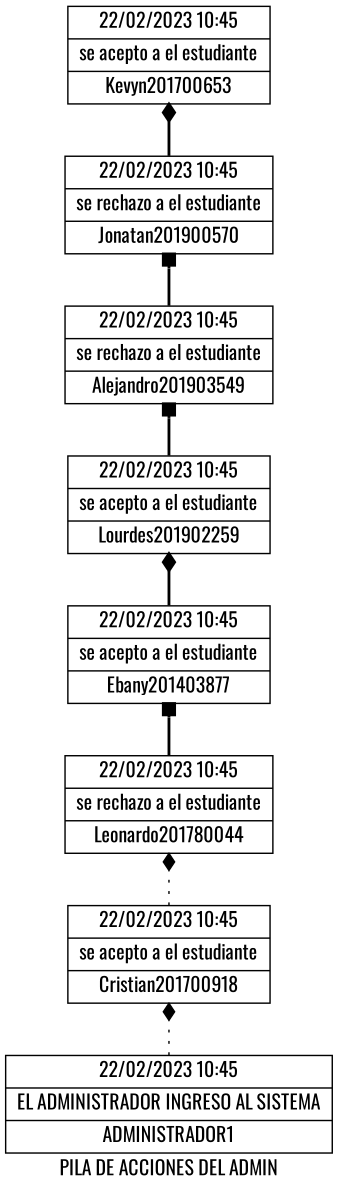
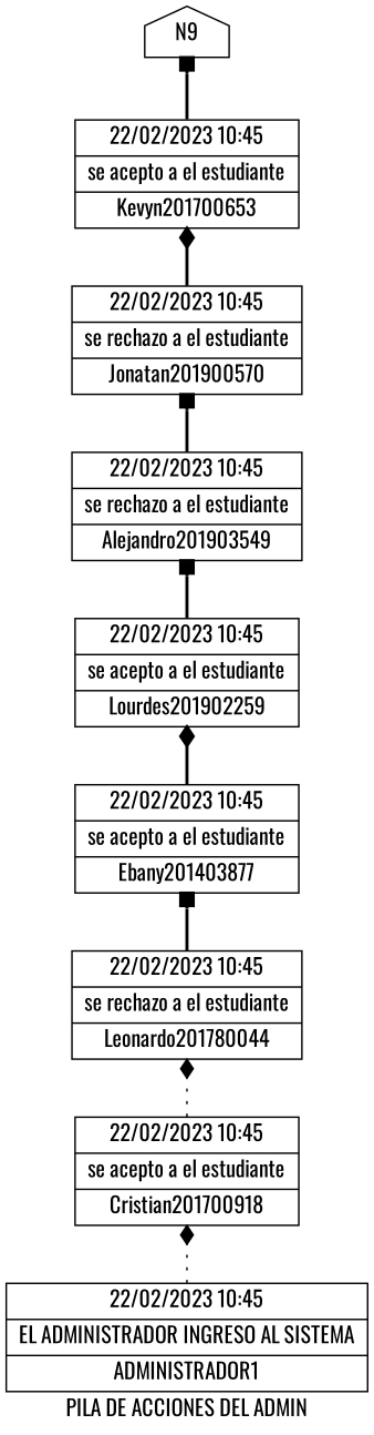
  digraph {
    label="PILA DE ACCIONES DEL ADMIN"
    rankdir=BT
    fontname=Oswald
    node [fontname=Oswald shape=record]
    edge [style=bold arrowhead=box fontname=Oswald]
    n1 [label="{22/02/2023      10:45     |se acepto a el estudiante|Kevyn201700653}"]
+   N9 [shape=house]
    n3 [label="{22/02/2023      10:45     |EL ADMINISTRADOR INGRESO AL SISTEMA|ADMINISTRADOR1}"]
    n4 [label="{22/02/2023      10:45     |se acepto a el estudiante|Cristian201700918}"]
    n5 [label="{22/02/2023      10:45     |se rechazo a el estudiante|Leonardo201780044}"]
    n6 [label="{22/02/2023      10:45     |se rechazo a el estudiante|Jonatan201900570}"]
    n7 [label="{22/02/2023      10:45     |se acepto a el estudiante|Ebany201403877}"]
    n8 [label="{22/02/2023      10:45     |se rechazo a el estudiante|Alejandro201903549}"]
    n9 [label="{22/02/2023      10:45     |se acepto a el estudiante|Lourdes201902259}"]
+   n1 -> N9
    n3 -> n4 [style=dotted arrowhead=diamond]
    n4 -> n5 [style=dotted arrowhead=diamond]
    n5 -> n7
    n6 -> n1 [arrowhead=diamond]
    n7 -> n9 [arrowhead=diamond]
    n8 -> n6
    n9 -> n8
  }
